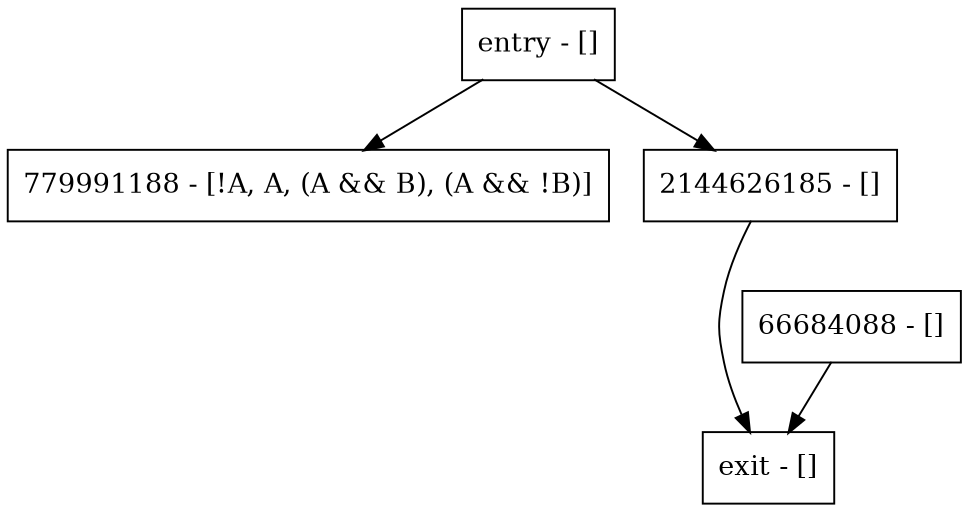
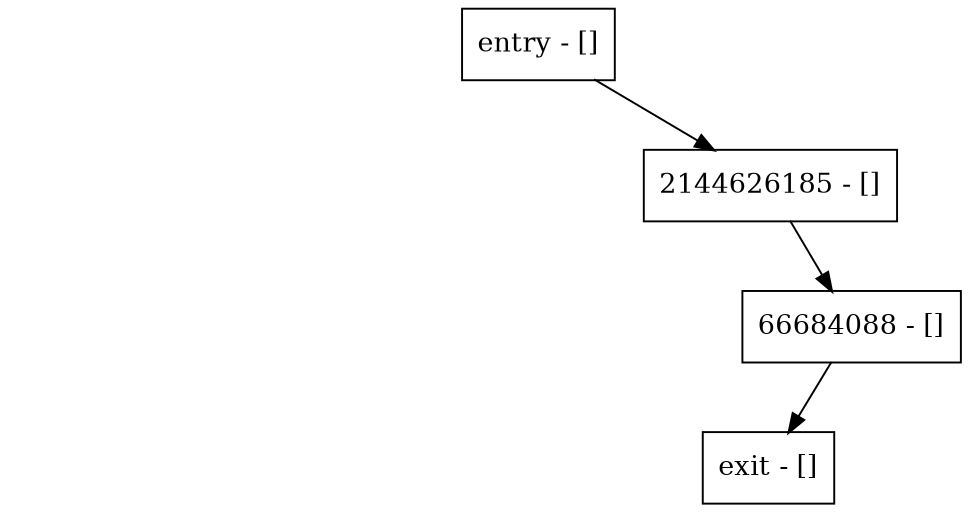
  digraph {
    node [shape=record]
    n1 [label="entry - []"]
-   n2 [label="779991188 - [!A, A, (A && B), (A && !B)]"]
    n3 [label="2144626185 - []"]
    n4 [label="exit - []"]
    n5 [label="66684088 - []"]
-   n1 -> n2
    n1 -> n3
-   n3 -> n4
+   n3 -> n5
    n5 -> n4
  }
